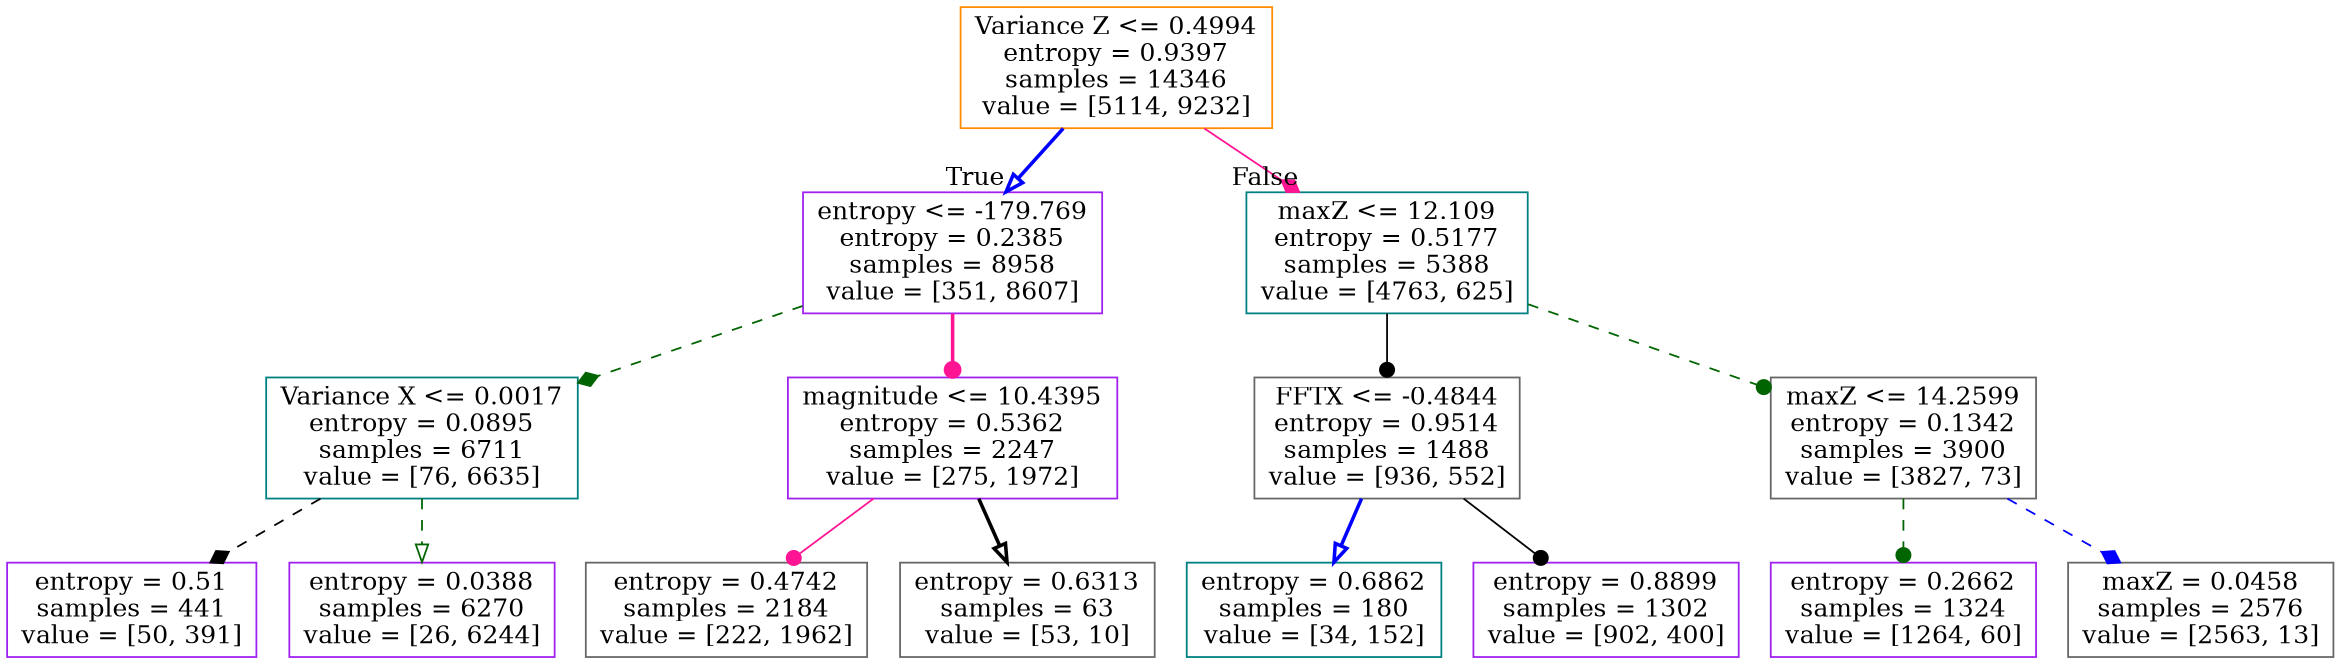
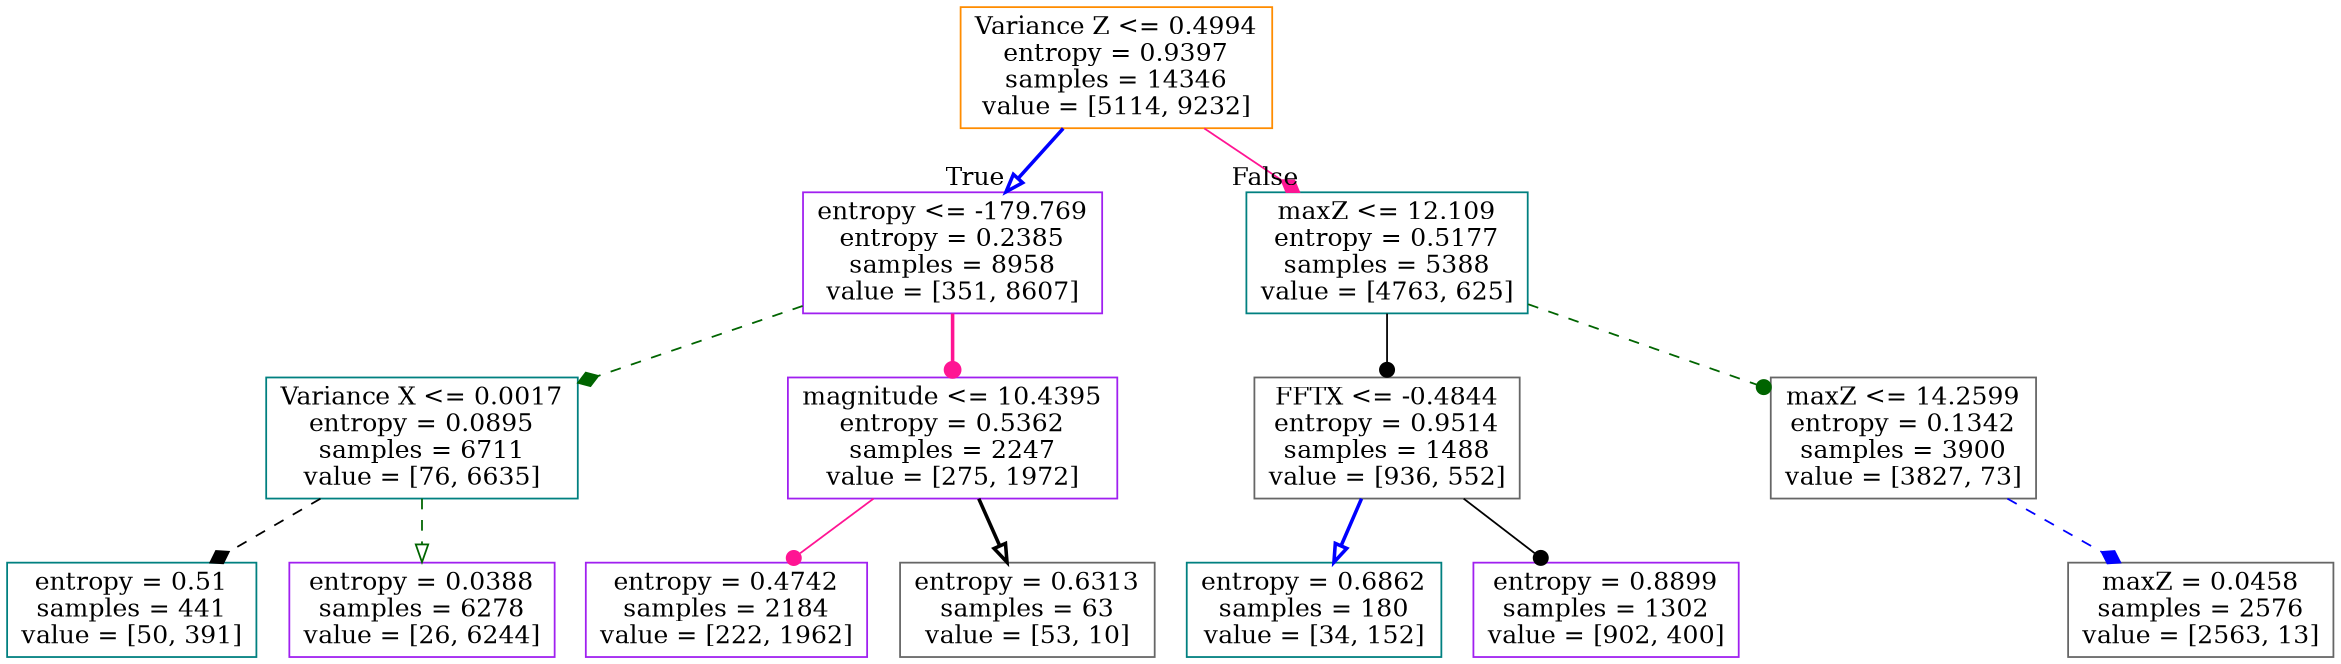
  digraph {
    node [color=purple shape=box]
    edge [arrowhead=dot color=darkgreen style=dashed]
    n1 [color=darkorange label="Variance Z <= 0.4994\nentropy = 0.9397\nsamples = 14346\nvalue = [5114, 9232]"]
    n2 [label="entropy <= -179.769\nentropy = 0.2385\nsamples = 8958\nvalue = [351, 8607]"]
    n3 [color=teal label="maxZ <= 12.109\nentropy = 0.5177\nsamples = 5388\nvalue = [4763, 625]"]
    n4 [color=teal label="Variance X <= 0.0017\nentropy = 0.0895\nsamples = 6711\nvalue = [76, 6635]"]
    n5 [label="magnitude <= 10.4395\nentropy = 0.5362\nsamples = 2247\nvalue = [275, 1972]"]
    n6 [color=gray40 label="FFTX <= -0.4844\nentropy = 0.9514\nsamples = 1488\nvalue = [936, 552]"]
    n7 [color=gray40 label="maxZ <= 14.2599\nentropy = 0.1342\nsamples = 3900\nvalue = [3827, 73]"]
-   n8 [label="entropy = 0.51\nsamples = 441\nvalue = [50, 391]"]
-   n9 [label="entropy = 0.0388\nsamples = 6270\nvalue = [26, 6244]"]
-   n10 [color=gray40 label="entropy = 0.4742\nsamples = 2184\nvalue = [222, 1962]"]
+   n8 [color=teal label="entropy = 0.51\nsamples = 441\nvalue = [50, 391]"]
+   n9 [label="entropy = 0.0388\nsamples = 6278\nvalue = [26, 6244]"]
+   n10 [label="entropy = 0.4742\nsamples = 2184\nvalue = [222, 1962]"]
    n11 [color=gray40 label="entropy = 0.6313\nsamples = 63\nvalue = [53, 10]"]
    n12 [color=teal label="entropy = 0.6862\nsamples = 180\nvalue = [34, 152]"]
    n13 [label="entropy = 0.8899\nsamples = 1302\nvalue = [902, 400]"]
-   n14 [label="entropy = 0.2662\nsamples = 1324\nvalue = [1264, 60]"]
    n15 [color=gray40 label="maxZ = 0.0458\nsamples = 2576\nvalue = [2563, 13]"]
    n1 -> n2 [arrowhead=onormal color=blue headlabel=True labelangle=45 labeldistance=2.5 style=bold]
    n1 -> n3 [arrowhead=diamond color=deeppink headlabel=False labelangle=-45 labeldistance=2.5 style=solid]
    n2 -> n4 [arrowhead=diamond]
    n2 -> n5 [color=deeppink style=bold]
    n3 -> n6 [color=black style=solid]
    n3 -> n7
    n4 -> n8 [arrowhead=diamond color=black]
    n4 -> n9 [arrowhead=onormal]
    n5 -> n10 [color=deeppink style=solid]
    n5 -> n11 [arrowhead=onormal color=black style=bold]
    n6 -> n12 [arrowhead=onormal color=blue style=bold]
    n6 -> n13 [color=black style=solid]
-   n7 -> n14
    n7 -> n15 [arrowhead=diamond color=blue]
  }
